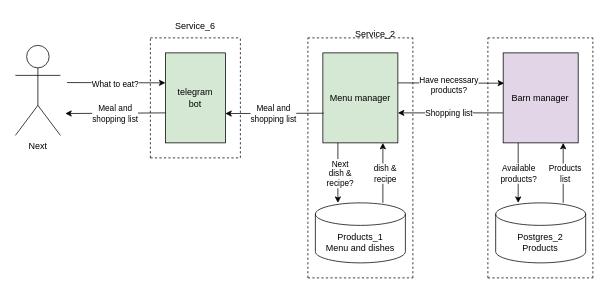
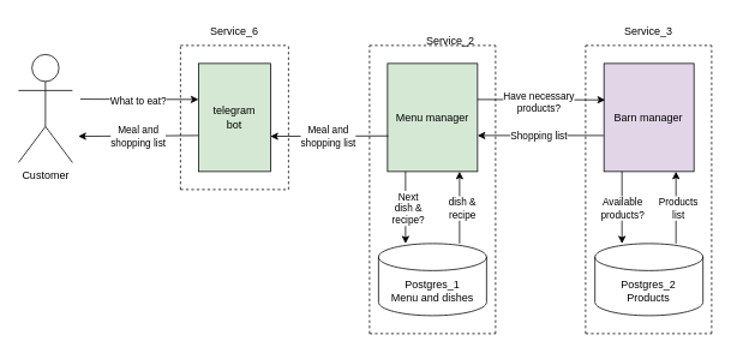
  <mxCell id="0" />
  <mxCell id="1" parent="0" />
  <mxCell id="2" value="telegram&lt;br&gt;bot" style="whiteSpace=wrap;html=1;fillColor=#d5e8d4;" vertex="1" parent="1"><mxGeometry x="220" y="70" width="80" height="120" as="geometry" /></mxCell>
  <mxCell id="3" value="" style="edgeStyle=none;orthogonalLoop=1;jettySize=auto;html=1;entryX=0;entryY=0.333;entryDx=0;entryDy=0;entryPerimeter=0;exitX=0.985;exitY=0.33;exitDx=0;exitDy=0;exitPerimeter=0;" edge="1" parent="1" target="2"><mxGeometry width="80" relative="1" as="geometry"><mxPoint x="88.8" y="109.6" as="sourcePoint" /><mxPoint x="190" y="110" as="targetPoint" /><Array as="points" /></mxGeometry></mxCell>
  <mxCell id="4" value="What to eat?" style="edgeLabel;html=1;align=center;verticalAlign=middle;resizable=0;points=[];" vertex="1" connectable="0" parent="3"><mxGeometry x="-0.259" y="-2" relative="1" as="geometry"><mxPoint x="15" as="offset" /></mxGeometry></mxCell>
  <mxCell id="5" value="" style="edgeStyle=none;orthogonalLoop=1;jettySize=auto;html=1;entryX=0.957;entryY=0.674;entryDx=0;entryDy=0;entryPerimeter=0;" edge="1" parent="1"><mxGeometry width="80" relative="1" as="geometry"><mxPoint x="220" y="150" as="sourcePoint" /><mxPoint x="86.56" y="150.88" as="targetPoint" /><Array as="points" /></mxGeometry></mxCell>
  <mxCell id="6" value="Meal and &lt;br&gt;shopping list" style="edgeLabel;html=1;align=center;verticalAlign=middle;resizable=0;points=[];" vertex="1" connectable="0" parent="5"><mxGeometry x="0.219" relative="1" as="geometry"><mxPoint x="13" as="offset" /></mxGeometry></mxCell>
  <mxCell id="7" value="Menu manager" style="whiteSpace=wrap;html=1;fillColor=#d5e8d4;" vertex="1" parent="1"><mxGeometry x="430" y="70" width="100" height="120" as="geometry" /></mxCell>
  <mxCell id="8" value="" style="edgeStyle=none;orthogonalLoop=1;jettySize=auto;html=1;entryX=0.999;entryY=0.674;entryDx=0;entryDy=0;entryPerimeter=0;" edge="1" parent="1" target="2"><mxGeometry width="80" relative="1" as="geometry"><mxPoint x="431.04" y="150.44" as="sourcePoint" /><mxPoint x="310" y="150" as="targetPoint" /><Array as="points" /></mxGeometry></mxCell>
  <mxCell id="9" value="Meal and &lt;br&gt;shopping list" style="edgeLabel;html=1;align=center;verticalAlign=middle;resizable=0;points=[];" vertex="1" connectable="0" parent="8"><mxGeometry x="0.305" relative="1" as="geometry"><mxPoint x="18" as="offset" /></mxGeometry></mxCell>
  <mxCell id="10" value="Barn manager" style="whiteSpace=wrap;html=1;fillColor=#e1d5e7;" vertex="1" parent="1"><mxGeometry x="670.4" y="70" width="100" height="120" as="geometry" /></mxCell>
  <mxCell id="11" value="" style="edgeStyle=none;orthogonalLoop=1;jettySize=auto;html=1;entryX=0.013;entryY=0.337;entryDx=0;entryDy=0;entryPerimeter=0;" edge="1" parent="1" target="10"><mxGeometry width="80" relative="1" as="geometry"><mxPoint x="530" y="110" as="sourcePoint" /><mxPoint x="610" y="110" as="targetPoint" /><Array as="points" /></mxGeometry></mxCell>
  <mxCell id="12" value="Have necessary&lt;br&gt;products?" style="edgeLabel;html=1;align=center;verticalAlign=middle;resizable=0;points=[];" vertex="1" connectable="0" parent="11"><mxGeometry x="-0.239" y="-2" relative="1" as="geometry"><mxPoint x="14" as="offset" /></mxGeometry></mxCell>
  <mxCell id="13" value="" style="edgeStyle=none;orthogonalLoop=1;jettySize=auto;html=1;entryX=0.013;entryY=0.337;entryDx=0;entryDy=0;entryPerimeter=0;exitX=-0.004;exitY=0.667;exitDx=0;exitDy=0;exitPerimeter=0;" edge="1" parent="1" source="10"><mxGeometry width="80" relative="1" as="geometry"><mxPoint x="651.04" y="150.44" as="sourcePoint" /><mxPoint x="530" y="150" as="targetPoint" /><Array as="points" /></mxGeometry></mxCell>
  <mxCell id="14" value="Shopping list" style="edgeLabel;html=1;align=center;verticalAlign=middle;resizable=0;points=[];" vertex="1" connectable="0" parent="13"><mxGeometry x="0.305" relative="1" as="geometry"><mxPoint x="18" as="offset" /></mxGeometry></mxCell>
  <mxCell id="15" value="" style="edgeStyle=none;orthogonalLoop=1;jettySize=auto;html=1;entryX=0.25;entryY=0;entryDx=0;entryDy=0;exitX=0.25;exitY=1;exitDx=0;exitDy=0;" edge="1" parent="1"><mxGeometry width="80" relative="1" as="geometry"><mxPoint x="450" y="190" as="sourcePoint" /><mxPoint x="450" y="270" as="targetPoint" /><Array as="points" /></mxGeometry></mxCell>
  <mxCell id="16" value="Next&lt;br&gt;dish &amp;amp;&lt;br&gt;recipe?" style="edgeLabel;html=1;align=center;verticalAlign=middle;resizable=0;points=[];" vertex="1" connectable="0" parent="15"><mxGeometry x="-0.507" y="2" relative="1" as="geometry"><mxPoint y="20" as="offset" /></mxGeometry></mxCell>
  <mxCell id="17" value="" style="edgeStyle=none;orthogonalLoop=1;jettySize=auto;html=1;entryX=0.25;entryY=0;entryDx=0;entryDy=0;exitX=0.25;exitY=1;exitDx=0;exitDy=0;" edge="1" parent="1"><mxGeometry width="80" relative="1" as="geometry"><mxPoint x="690.4" y="190" as="sourcePoint" /><mxPoint x="690.4" y="270" as="targetPoint" /><Array as="points" /></mxGeometry></mxCell>
  <mxCell id="18" value="Available&lt;br&gt;products?" style="edgeLabel;html=1;align=center;verticalAlign=middle;resizable=0;points=[];" vertex="1" connectable="0" parent="17"><mxGeometry x="-0.496" relative="1" as="geometry"><mxPoint y="20" as="offset" /></mxGeometry></mxCell>
  <mxCell id="19" value="" style="edgeStyle=none;orthogonalLoop=1;jettySize=auto;html=1;entryX=0.25;entryY=0;entryDx=0;entryDy=0;exitX=0.25;exitY=1;exitDx=0;exitDy=0;" edge="1" parent="1"><mxGeometry width="80" relative="1" as="geometry"><mxPoint x="510" y="270" as="sourcePoint" /><mxPoint x="510" y="190" as="targetPoint" /><Array as="points" /></mxGeometry></mxCell>
  <mxCell id="20" value="dish &amp;amp;&lt;br&gt;recipe" style="edgeLabel;html=1;align=center;verticalAlign=middle;resizable=0;points=[];" vertex="1" connectable="0" parent="19"><mxGeometry x="0.38" y="-2" relative="1" as="geometry"><mxPoint y="15" as="offset" /></mxGeometry></mxCell>
  <mxCell id="21" value="" style="edgeStyle=none;orthogonalLoop=1;jettySize=auto;html=1;entryX=0.25;entryY=0;entryDx=0;entryDy=0;exitX=0.25;exitY=1;exitDx=0;exitDy=0;" edge="1" parent="1"><mxGeometry width="80" relative="1" as="geometry"><mxPoint x="750.4" y="270" as="sourcePoint" /><mxPoint x="750.4" y="190" as="targetPoint" /><Array as="points" /></mxGeometry></mxCell>
  <mxCell id="22" value="Products&lt;br&gt;list" style="edgeLabel;html=1;align=center;verticalAlign=middle;resizable=0;points=[];" vertex="1" connectable="0" parent="21"><mxGeometry x="0.203" y="-2" relative="1" as="geometry"><mxPoint y="8" as="offset" /></mxGeometry></mxCell>
- <mxCell id="23" value="Products_1&lt;br&gt;Menu and dishes" style="shape=cylinder3;whiteSpace=wrap;html=1;boundedLbl=1;backgroundOutline=1;size=15;" vertex="1" parent="1"><mxGeometry x="420" y="270" width="120" height="80" as="geometry" /></mxCell>
+ <mxCell id="23" value="Postgres_1&lt;br&gt;Menu and dishes" style="shape=cylinder3;whiteSpace=wrap;html=1;boundedLbl=1;backgroundOutline=1;size=15;" vertex="1" parent="1"><mxGeometry x="420" y="270" width="120" height="80" as="geometry" /></mxCell>
  <mxCell id="24" value="Postgres_2&lt;br&gt;Products" style="shape=cylinder3;whiteSpace=wrap;html=1;boundedLbl=1;backgroundOutline=1;size=15;" vertex="1" parent="1"><mxGeometry x="660.4" y="270" width="120" height="80" as="geometry" /></mxCell>
  <mxCell id="25" value="" style="endArrow=none;dashed=1;html=1;" edge="1" parent="1"><mxGeometry width="50" height="50" relative="1" as="geometry"><mxPoint x="200" y="210" as="sourcePoint" /><mxPoint x="200" y="50" as="targetPoint" /></mxGeometry></mxCell>
  <mxCell id="26" value="" style="endArrow=none;dashed=1;html=1;" edge="1" parent="1"><mxGeometry width="50" height="50" relative="1" as="geometry"><mxPoint x="320" y="210" as="sourcePoint" /><mxPoint x="320" y="50" as="targetPoint" /></mxGeometry></mxCell>
  <mxCell id="27" value="" style="endArrow=none;dashed=1;html=1;" edge="1" parent="1"><mxGeometry width="50" height="50" relative="1" as="geometry"><mxPoint x="200" y="210" as="sourcePoint" /><mxPoint x="320" y="210" as="targetPoint" /></mxGeometry></mxCell>
  <mxCell id="28" value="" style="endArrow=none;dashed=1;html=1;" edge="1" parent="1"><mxGeometry width="50" height="50" relative="1" as="geometry"><mxPoint x="200" y="50" as="sourcePoint" /><mxPoint x="320" y="50" as="targetPoint" /></mxGeometry></mxCell>
  <mxCell id="29" value="Service_6" style="text;strokeColor=none;align=center;fillColor=none;html=1;verticalAlign=middle;whiteSpace=wrap;rounded=0;" vertex="1" parent="1"><mxGeometry x="230" y="20" width="60" height="30" as="geometry" /></mxCell>
  <mxCell id="30" value="" style="endArrow=none;dashed=1;html=1;" edge="1" parent="1"><mxGeometry width="50" height="50" relative="1" as="geometry"><mxPoint x="410" y="370" as="sourcePoint" /><mxPoint x="410" y="50" as="targetPoint" /></mxGeometry></mxCell>
  <mxCell id="31" value="" style="endArrow=none;dashed=1;html=1;" edge="1" parent="1"><mxGeometry width="50" height="50" relative="1" as="geometry"><mxPoint x="550" y="370" as="sourcePoint" /><mxPoint x="550" y="50" as="targetPoint" /></mxGeometry></mxCell>
  <mxCell id="32" value="" style="endArrow=none;dashed=1;html=1;" edge="1" parent="1"><mxGeometry width="50" height="50" relative="1" as="geometry"><mxPoint x="410" y="50" as="sourcePoint" /><mxPoint x="550" y="50" as="targetPoint" /></mxGeometry></mxCell>
  <mxCell id="33" value="" style="endArrow=none;dashed=1;html=1;" edge="1" parent="1"><mxGeometry width="50" height="50" relative="1" as="geometry"><mxPoint x="410" y="370" as="sourcePoint" /><mxPoint x="550" y="370" as="targetPoint" /></mxGeometry></mxCell>
  <mxCell id="34" value="Service_2" style="text;strokeColor=none;align=center;fillColor=none;html=1;verticalAlign=middle;whiteSpace=wrap;rounded=0;" vertex="1" parent="1"><mxGeometry x="470" y="30" width="60" height="30" as="geometry" /></mxCell>
  <mxCell id="35" value="" style="endArrow=none;dashed=1;html=1;" edge="1" parent="1"><mxGeometry width="50" height="50" relative="1" as="geometry"><mxPoint x="650" y="370" as="sourcePoint" /><mxPoint x="650" y="50" as="targetPoint" /></mxGeometry></mxCell>
  <mxCell id="36" value="" style="endArrow=none;dashed=1;html=1;" edge="1" parent="1"><mxGeometry width="50" height="50" relative="1" as="geometry"><mxPoint x="790" y="370" as="sourcePoint" /><mxPoint x="790" y="50" as="targetPoint" /></mxGeometry></mxCell>
  <mxCell id="37" value="" style="endArrow=none;dashed=1;html=1;" edge="1" parent="1"><mxGeometry width="50" height="50" relative="1" as="geometry"><mxPoint x="650" y="50" as="sourcePoint" /><mxPoint x="790" y="50" as="targetPoint" /></mxGeometry></mxCell>
  <mxCell id="38" value="" style="endArrow=none;dashed=1;html=1;" edge="1" parent="1"><mxGeometry width="50" height="50" relative="1" as="geometry"><mxPoint x="650" y="370" as="sourcePoint" /><mxPoint x="790" y="370" as="targetPoint" /></mxGeometry></mxCell>
- <mxCell id="40" value="Next" style="shape=umlActor;verticalLabelPosition=bottom;verticalAlign=top;html=1;outlineConnect=0;" vertex="1" parent="1"><mxGeometry x="20" y="60" width="60" height="120" as="geometry" /></mxCell>
+ <mxCell id="39" value="Service_3" style="text;strokeColor=none;align=center;fillColor=none;html=1;verticalAlign=middle;whiteSpace=wrap;rounded=0;" vertex="1" parent="1"><mxGeometry x="690" y="20" width="60.4" height="30" as="geometry" /></mxCell>
+ <mxCell id="40" value="Customer" style="shape=umlActor;verticalLabelPosition=bottom;verticalAlign=top;html=1;outlineConnect=0;" vertex="1" parent="1"><mxGeometry x="20" y="60" width="60" height="120" as="geometry" /></mxCell>
